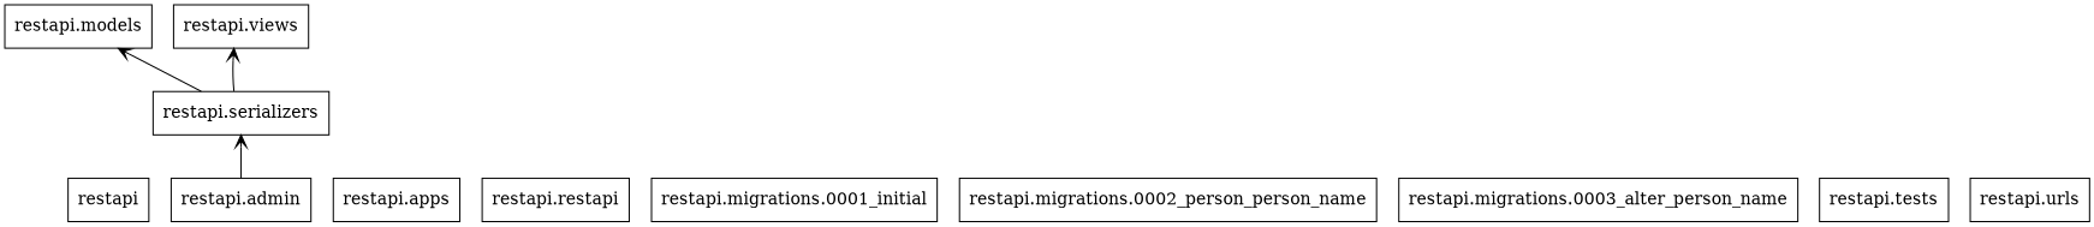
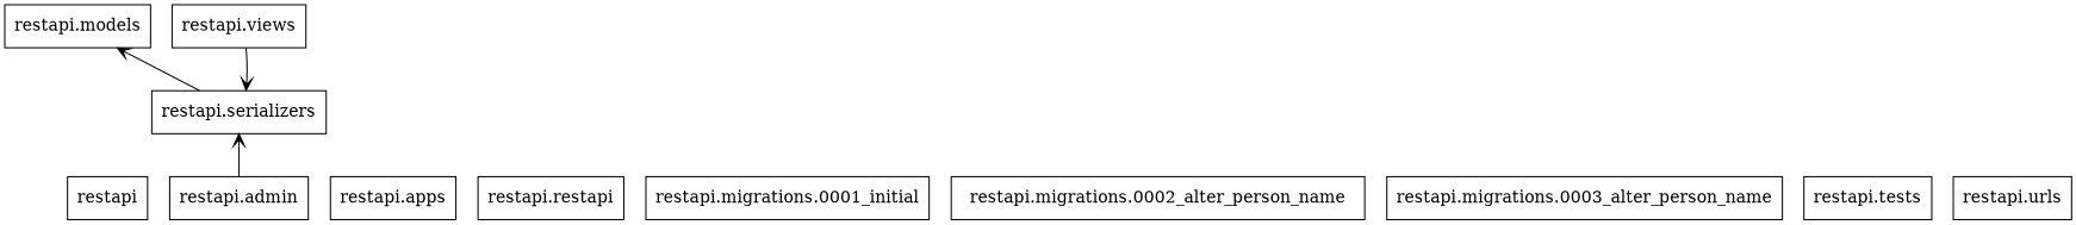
  digraph {
    fontname="DejaVu Serif"
    rankdir=BT
    node [color=black fontname="DejaVu Serif" shape=box style=solid]
    edge [arrowhead=open arrowtail=none fontname="DejaVu Serif"]
    n1 [label=restapi]
    n2 [label="restapi.admin"]
    n3 [label="restapi.serializers"]
    n4 [label="restapi.models"]
    n5 [label="restapi.apps"]
    n6 [label="restapi.restapi"]
    n7 [label="restapi.migrations.0001_initial"]
-   n8 [label="restapi.migrations.0002_person_person_name"]
+   n8 [label="restapi.migrations.0002_alter_person_name"]
    n9 [label="restapi.migrations.0003_alter_person_name"]
    n10 [label="restapi.tests"]
    n11 [label="restapi.urls"]
    n12 [label="restapi.views"]
    n2 -> n3
    n3 -> n4
-   n3 -> n12
+   n12 -> n3
  }
